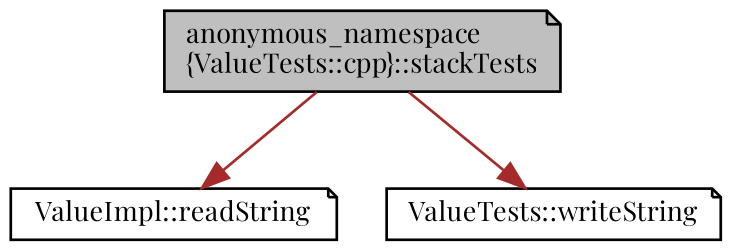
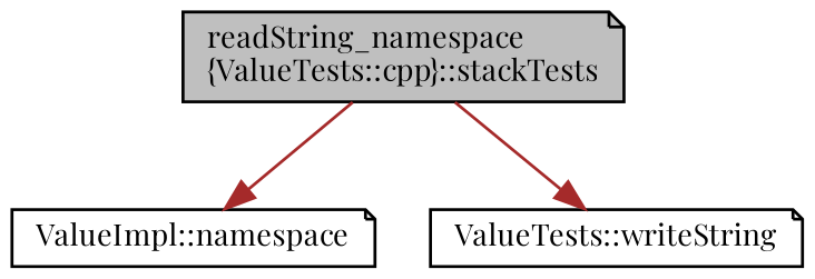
  digraph {
    fontname="Playfair Display"
    rankdir=TB
    node [color=black fillcolor=white fontname="Playfair Display" fontsize=10 shape=note style=filled]
    edge [color=brown fontname="Playfair Display" fontsize=10 labelfontname=Helvetica labelfontsize=10 style=solid]
-   n1 [fillcolor=grey75 fontcolor=black height=0.2 label="anonymous_namespace\l\{ValueTests::cpp\}::stackTests" width=0.4]
-   n2 [height=0.2 label="ValueImpl::readString" width=0.4]
+   n1 [fillcolor=grey75 fontcolor=black height=0.2 label="readString_namespace\l\{ValueTests::cpp\}::stackTests" width=0.4]
+   n2 [height=0.2 label="ValueImpl::namespace" width=0.4]
    n3 [height=0.2 label="ValueTests::writeString" width=0.4]
    n1 -> n2
    n1 -> n3
  }
